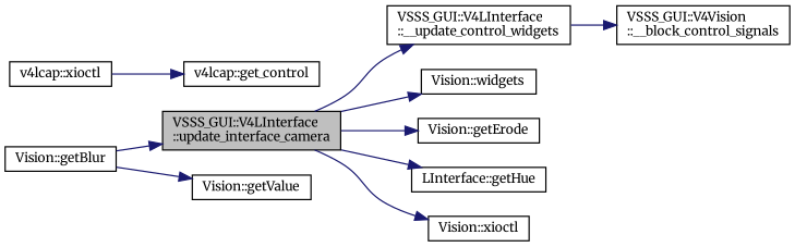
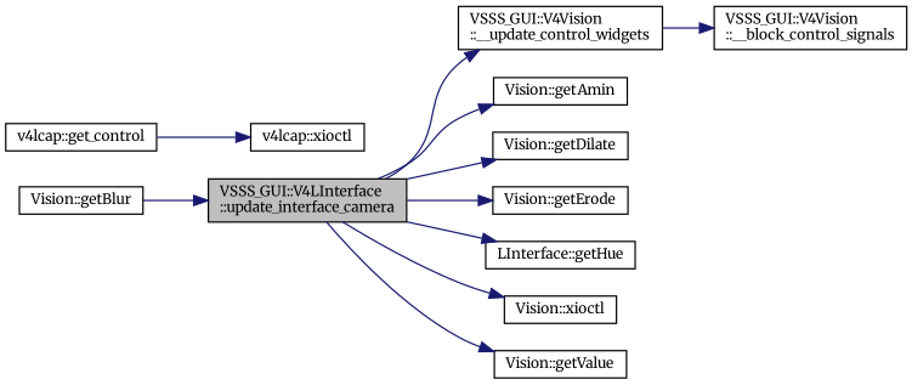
  digraph {
    fontname=Merriweather
    rankdir=LR
    node [color=black fillcolor=white fontname=Merriweather fontsize=10 shape=record style=filled]
    edge [color=midnightblue fontname=Merriweather fontsize=10 labelfontname=Helvetica labelfontsize=10 style=solid]
    n1 [fillcolor=grey75 fontcolor=black height=0.2 label="VSSS_GUI::V4LInterface\l::update_interface_camera" width=0.4]
-   n2 [height=0.2 label="VSSS_GUI::V4LInterface\l::__update_control_widgets" width=0.4]
-   n4 [height=0.2 label="Vision::widgets" width=0.4]
+   n2 [height=0.2 label="VSSS_GUI::V4Vision\l::__update_control_widgets" width=0.4]
+   n3 [height=0.2 label="Vision::getAmin" width=0.4]
+   n4 [height=0.2 label="Vision::getDilate" width=0.4]
    n5 [height=0.2 label="Vision::getErode" width=0.4]
    n6 [height=0.2 label="LInterface::getHue" width=0.4]
    n7 [height=0.2 label="Vision::xioctl" width=0.4]
    n8 [height=0.2 label="Vision::getValue" width=0.4]
    n9 [height=0.2 label="VSSS_GUI::V4Vision\l::__block_control_signals" width=0.4]
    n10 [height=0.2 label="Vision::getBlur" width=0.4]
    n11 [height=0.2 label="v4lcap::get_control" width=0.4]
    n12 [height=0.2 label="v4lcap::xioctl" width=0.4]
    n1 -> n2
+   n1 -> n3
    n1 -> n4
    n1 -> n5
    n1 -> n6
    n1 -> n7
-   n10 -> n8
+   n1 -> n8
    n2 -> n9
    n10 -> n1
-   n12 -> n11
+   n11 -> n12
  }
